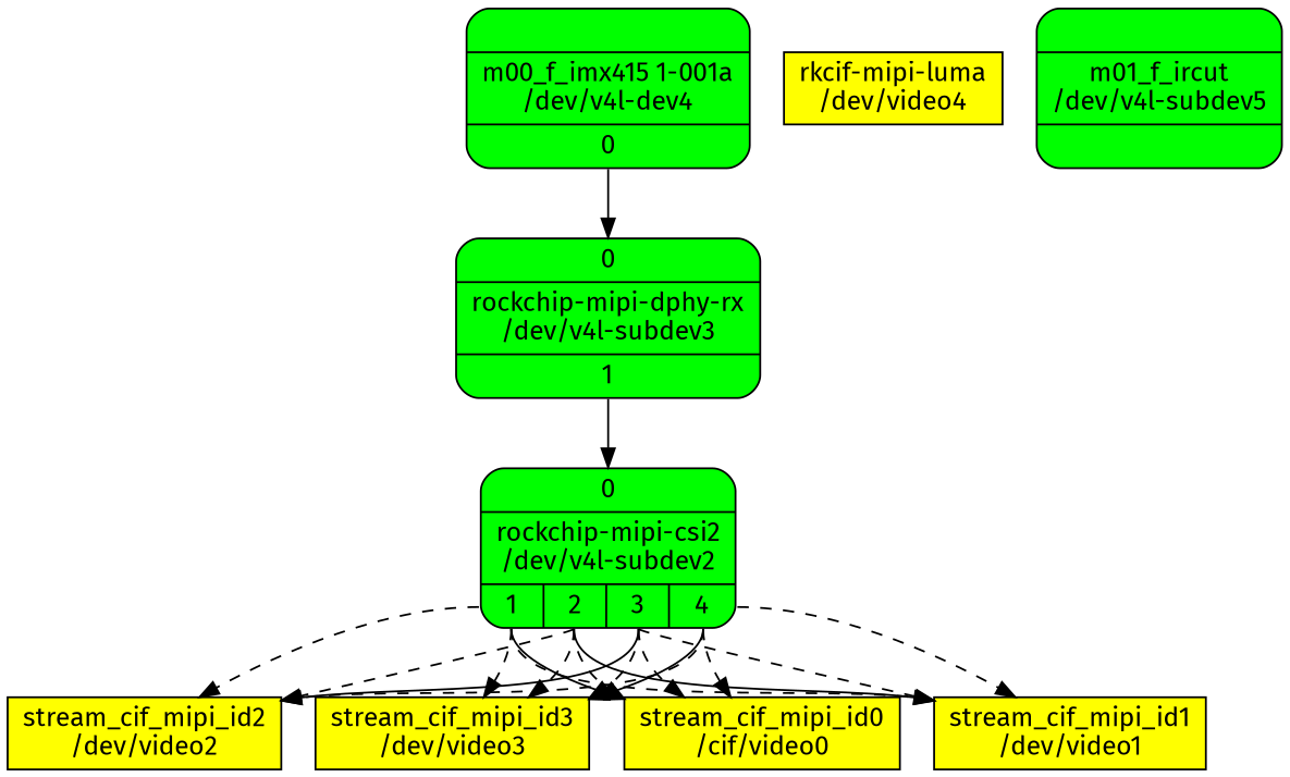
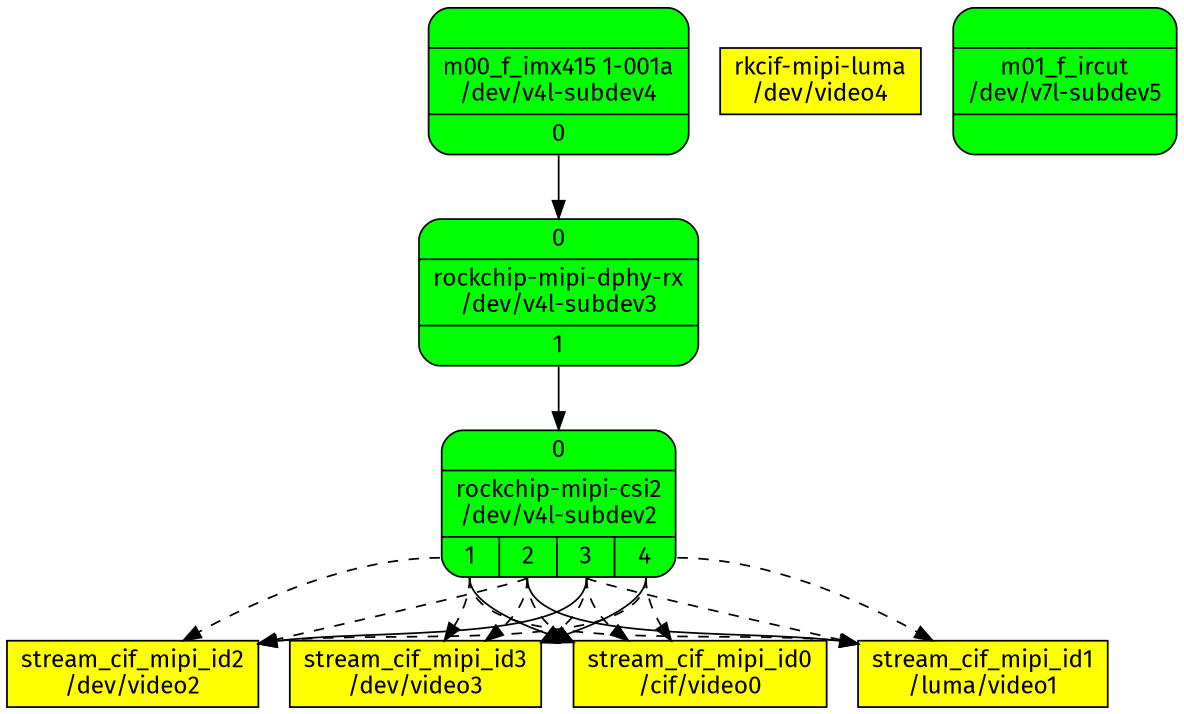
  digraph {
    fontname="Fira Sans"
    rankdir=TB
    node [fillcolor=yellow fontname="Fira Sans" shape=box style=filled]
    edge [fontname="Fira Sans" tailport=port1 style=dashed]
    n1 [label="stream_cif_mipi_id0\n/cif/video0"]
-   n2 [label="stream_cif_mipi_id1\n/dev/video1"]
+   n2 [label="stream_cif_mipi_id1\n/luma/video1"]
    n3 [label="stream_cif_mipi_id2\n/dev/video2"]
    n4 [label="stream_cif_mipi_id3\n/dev/video3"]
    n5 [fillcolor=green label="{{<port0> 0} | rockchip-mipi-csi2\n/dev/v4l-subdev2 | {<port1> 1 | <port2> 2 | <port3> 3 | <port4> 4}}" shape=Mrecord]
    n6 [fillcolor=green label="{{<port0> 0} | rockchip-mipi-dphy-rx\n/dev/v4l-subdev3 | {<port1> 1}}" shape=Mrecord]
    n7 [label="rkcif-mipi-luma\n/dev/video4"]
-   n8 [fillcolor=green label="{{} | m00_f_imx415 1-001a\n/dev/v4l-dev4 | {<port0> 0}}" shape=Mrecord]
-   n9 [fillcolor=green label="{{} | m01_f_ircut\n/dev/v4l-subdev5 | {}}" shape=Mrecord]
+   n8 [fillcolor=green label="{{} | m00_f_imx415 1-001a\n/dev/v4l-subdev4 | {<port0> 0}}" shape=Mrecord]
+   n9 [fillcolor=green label="{{} | m01_f_ircut\n/dev/v7l-subdev5 | {}}" shape=Mrecord]
    n5 -> n1 [style=""]
    n5 -> n1 [tailport=port2]
    n5 -> n1 [tailport=port3]
    n5 -> n1 [tailport=port4]
    n5 -> n2
    n5 -> n2 [tailport=port2 style=""]
    n5 -> n2 [tailport=port3]
    n5 -> n2 [tailport=port4]
    n5 -> n3
    n5 -> n3 [tailport=port2]
    n5 -> n3 [tailport=port3 style=""]
    n5 -> n3 [tailport=port4]
    n5 -> n4
    n5 -> n4 [tailport=port2]
    n5 -> n4 [tailport=port3]
    n5 -> n4 [tailport=port4 style=""]
    n6 -> n5 [headport=port0 style=""]
    n8 -> n6 [headport=port0 tailport=port0 style=""]
  }
